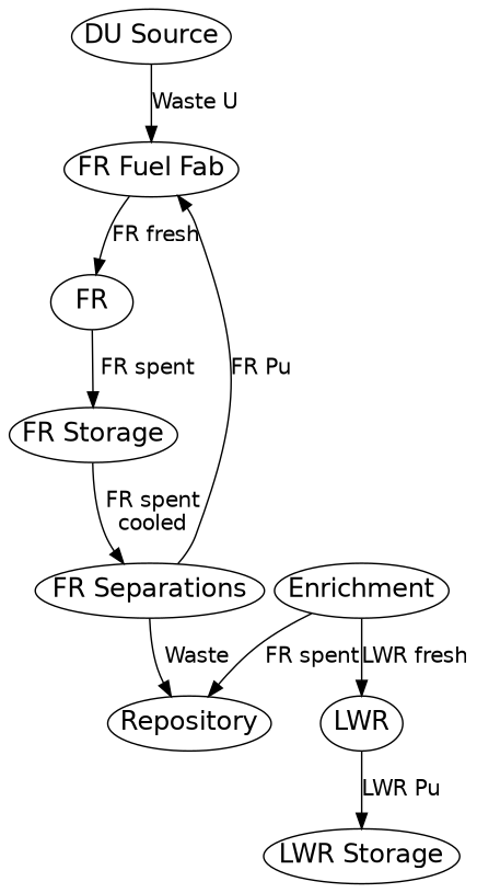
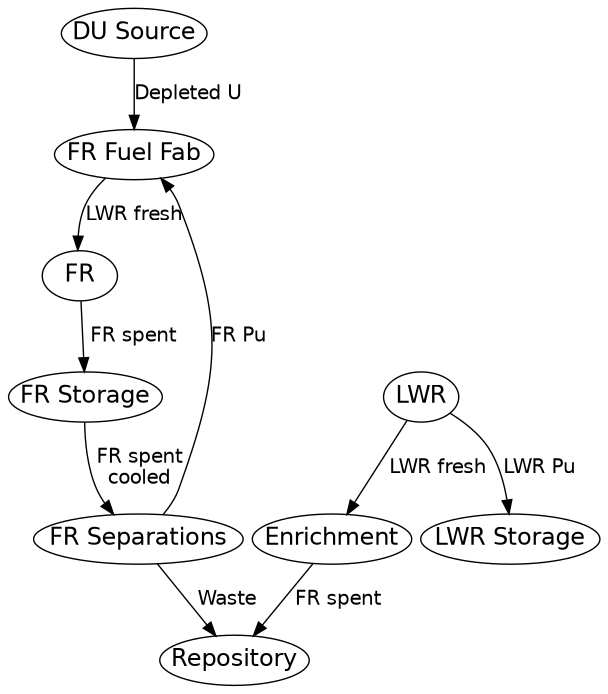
  digraph {
    nodesep=0.1
    node [fontname=helvetica fontsize=17 margin="0.00,0.00"]
    edge [fontname=helvetica fontsize=14]
    "DU Source"
    "FR Fuel Fab"
    FR
    "FR Storage"
    Enrichment
    Repository
    LWR
    "LWR Storage"
    "FR Separations"
-   "DU Source" -> "FR Fuel Fab" [label="Waste U"]
-   "FR Fuel Fab" -> FR [label="FR fresh"]
+   "DU Source" -> "FR Fuel Fab" [label="Depleted U"]
+   "FR Fuel Fab" -> FR [label="LWR fresh"]
    FR -> "FR Storage" [label=" FR spent"]
    "FR Storage" -> "FR Separations" [label="FR spent\ncooled"]
    Enrichment -> Repository [label=" FR spent"]
-   Enrichment -> LWR [label="LWR fresh"]
+   LWR -> Enrichment [label="LWR fresh"]
    LWR -> "LWR Storage" [label="LWR Pu"]
    "FR Separations" -> "FR Fuel Fab" [label="FR Pu"]
    "FR Separations" -> Repository [label=" Waste"]
  }
